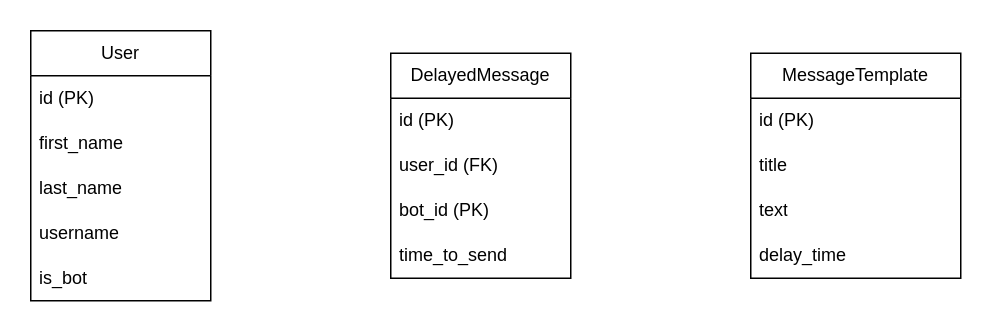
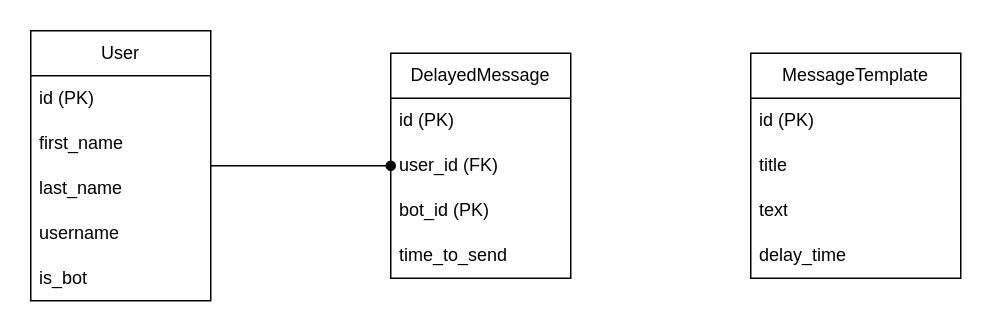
  <mxCell id="0" />
  <mxCell id="1" parent="0" />
+ <mxCell id="2" style="edgeStyle=orthogonalEdgeStyle;rounded=0;orthogonalLoop=1;jettySize=auto;html=1;endArrow=oval;endFill=1;" edge="1" parent="1" source="3" target="14"><mxGeometry relative="1" as="geometry" /></mxCell>
  <mxCell id="3" value="User" style="swimlane;fontStyle=0;childLayout=stackLayout;horizontal=1;startSize=30;horizontalStack=0;resizeParent=1;resizeParentMax=0;resizeLast=0;collapsible=1;marginBottom=0;whiteSpace=wrap;html=1;" vertex="1" parent="1"><mxGeometry x="20" y="20" width="120" height="180" as="geometry" /></mxCell>
  <mxCell id="4" value="id (PK)" style="text;strokeColor=none;fillColor=none;align=left;verticalAlign=middle;spacingLeft=4;spacingRight=4;overflow=hidden;points=[[0,0.5],[1,0.5]];portConstraint=eastwest;rotatable=0;whiteSpace=wrap;html=1;" vertex="1" parent="3"><mxGeometry y="30" width="120" height="30" as="geometry" /></mxCell>
  <mxCell id="5" value="first_name" style="text;strokeColor=none;fillColor=none;align=left;verticalAlign=middle;spacingLeft=4;spacingRight=4;overflow=hidden;points=[[0,0.5],[1,0.5]];portConstraint=eastwest;rotatable=0;whiteSpace=wrap;html=1;" vertex="1" parent="3"><mxGeometry y="60" width="120" height="30" as="geometry" /></mxCell>
  <mxCell id="6" value="last_name" style="text;strokeColor=none;fillColor=none;align=left;verticalAlign=middle;spacingLeft=4;spacingRight=4;overflow=hidden;points=[[0,0.5],[1,0.5]];portConstraint=eastwest;rotatable=0;whiteSpace=wrap;html=1;" vertex="1" parent="3"><mxGeometry y="90" width="120" height="30" as="geometry" /></mxCell>
  <mxCell id="7" value="username" style="text;strokeColor=none;fillColor=none;align=left;verticalAlign=middle;spacingLeft=4;spacingRight=4;overflow=hidden;points=[[0,0.5],[1,0.5]];portConstraint=eastwest;rotatable=0;whiteSpace=wrap;html=1;" vertex="1" parent="3"><mxGeometry y="120" width="120" height="30" as="geometry" /></mxCell>
  <mxCell id="8" value="is_bot" style="text;strokeColor=none;fillColor=none;align=left;verticalAlign=middle;spacingLeft=4;spacingRight=4;overflow=hidden;points=[[0,0.5],[1,0.5]];portConstraint=eastwest;rotatable=0;whiteSpace=wrap;html=1;" vertex="1" parent="3"><mxGeometry y="150" width="120" height="30" as="geometry" /></mxCell>
  <mxCell id="9" value="MessageTemplate" style="swimlane;fontStyle=0;childLayout=stackLayout;horizontal=1;startSize=30;horizontalStack=0;resizeParent=1;resizeParentMax=0;resizeLast=0;collapsible=1;marginBottom=0;whiteSpace=wrap;html=1;" vertex="1" parent="1"><mxGeometry x="500" y="35" width="140" height="150" as="geometry" /></mxCell>
  <mxCell id="10" value="id (PK)" style="text;strokeColor=none;fillColor=none;align=left;verticalAlign=middle;spacingLeft=4;spacingRight=4;overflow=hidden;points=[[0,0.5],[1,0.5]];portConstraint=eastwest;rotatable=0;whiteSpace=wrap;html=1;" vertex="1" parent="9"><mxGeometry y="30" width="140" height="30" as="geometry" /></mxCell>
  <mxCell id="11" value="title" style="text;strokeColor=none;fillColor=none;align=left;verticalAlign=middle;spacingLeft=4;spacingRight=4;overflow=hidden;points=[[0,0.5],[1,0.5]];portConstraint=eastwest;rotatable=0;whiteSpace=wrap;html=1;" vertex="1" parent="9"><mxGeometry y="60" width="140" height="30" as="geometry" /></mxCell>
  <mxCell id="12" value="text" style="text;strokeColor=none;fillColor=none;align=left;verticalAlign=middle;spacingLeft=4;spacingRight=4;overflow=hidden;points=[[0,0.5],[1,0.5]];portConstraint=eastwest;rotatable=0;whiteSpace=wrap;html=1;" vertex="1" parent="9"><mxGeometry y="90" width="140" height="30" as="geometry" /></mxCell>
  <mxCell id="13" value="delay_time" style="text;strokeColor=none;fillColor=none;align=left;verticalAlign=middle;spacingLeft=4;spacingRight=4;overflow=hidden;points=[[0,0.5],[1,0.5]];portConstraint=eastwest;rotatable=0;whiteSpace=wrap;html=1;" vertex="1" parent="9"><mxGeometry y="120" width="140" height="30" as="geometry" /></mxCell>
  <mxCell id="14" value="DelayedMessage" style="swimlane;fontStyle=0;childLayout=stackLayout;horizontal=1;startSize=30;horizontalStack=0;resizeParent=1;resizeParentMax=0;resizeLast=0;collapsible=1;marginBottom=0;whiteSpace=wrap;html=1;" vertex="1" parent="1"><mxGeometry x="260" y="35" width="120" height="150" as="geometry" /></mxCell>
  <mxCell id="15" value="id (PK)" style="text;strokeColor=none;fillColor=none;align=left;verticalAlign=middle;spacingLeft=4;spacingRight=4;overflow=hidden;points=[[0,0.5],[1,0.5]];portConstraint=eastwest;rotatable=0;whiteSpace=wrap;html=1;" vertex="1" parent="14"><mxGeometry y="30" width="120" height="30" as="geometry" /></mxCell>
  <mxCell id="16" value="user_id (FK)" style="text;strokeColor=none;fillColor=none;align=left;verticalAlign=middle;spacingLeft=4;spacingRight=4;overflow=hidden;points=[[0,0.5],[1,0.5]];portConstraint=eastwest;rotatable=0;whiteSpace=wrap;html=1;" vertex="1" parent="14"><mxGeometry y="60" width="120" height="30" as="geometry" /></mxCell>
  <mxCell id="17" value="bot_id (PK)" style="text;strokeColor=none;fillColor=none;align=left;verticalAlign=middle;spacingLeft=4;spacingRight=4;overflow=hidden;points=[[0,0.5],[1,0.5]];portConstraint=eastwest;rotatable=0;whiteSpace=wrap;html=1;" vertex="1" parent="14"><mxGeometry y="90" width="120" height="30" as="geometry" /></mxCell>
  <mxCell id="18" value="time_to_send" style="text;strokeColor=none;fillColor=none;align=left;verticalAlign=middle;spacingLeft=4;spacingRight=4;overflow=hidden;points=[[0,0.5],[1,0.5]];portConstraint=eastwest;rotatable=0;whiteSpace=wrap;html=1;" vertex="1" parent="14"><mxGeometry y="120" width="120" height="30" as="geometry" /></mxCell>
